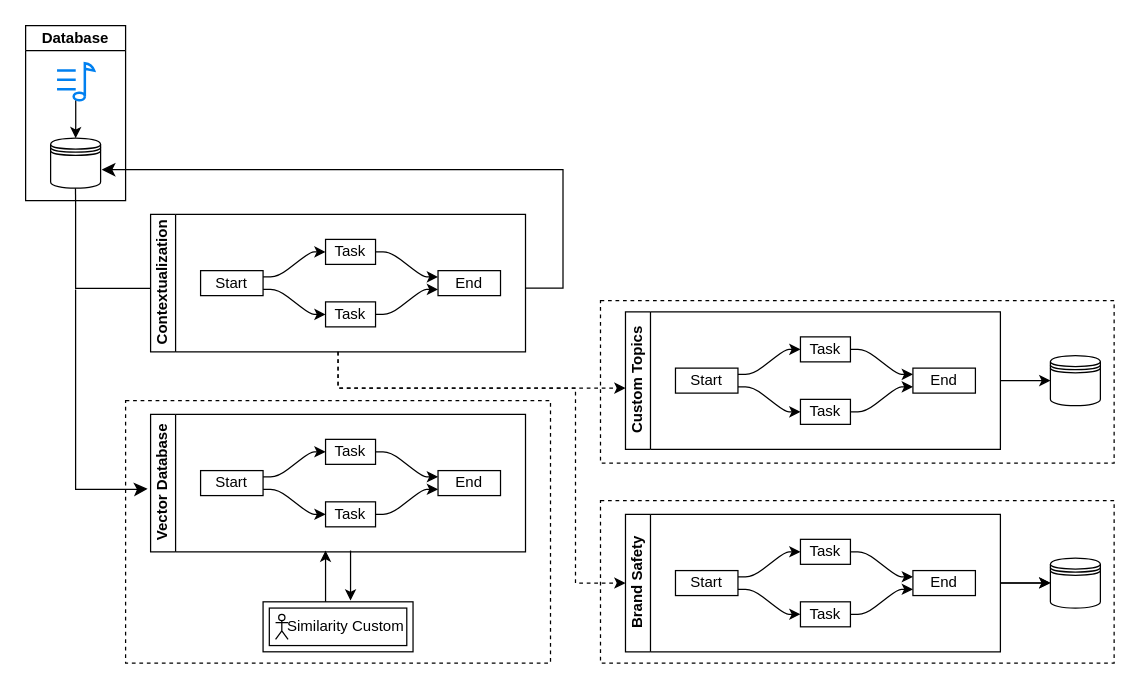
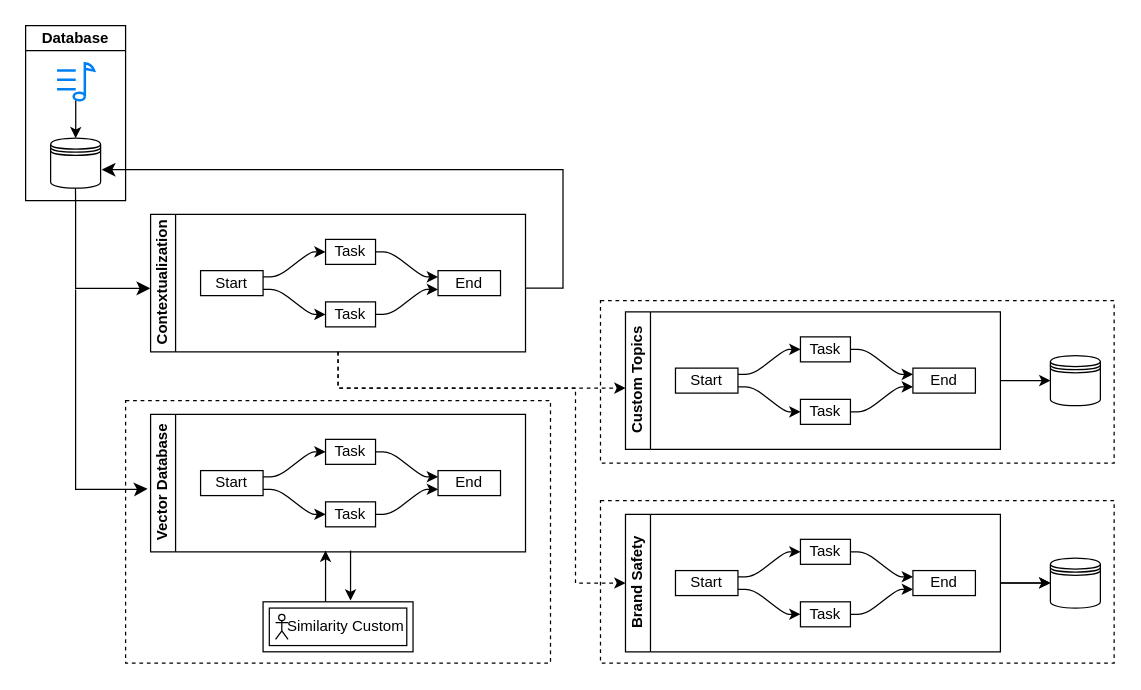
  <mxCell id="0" />
  <mxCell id="1" parent="0" />
  <mxCell id="2" value="" style="verticalLabelPosition=bottom;verticalAlign=top;html=1;shape=mxgraph.basic.rect;fillColor2=none;strokeWidth=1;size=20;indent=5;dashed=1;fillColor=none;" parent="1" vertex="1"><mxGeometry x="100" y="320" width="340" height="210" as="geometry" /></mxCell>
  <mxCell id="3" style="edgeStyle=orthogonalEdgeStyle;rounded=0;orthogonalLoop=1;jettySize=auto;html=1;exitX=0.5;exitY=1;exitDx=0;exitDy=0;dashed=1;" parent="1" source="5" target="30" edge="1"><mxGeometry relative="1" as="geometry"><mxPoint x="280" y="280" as="sourcePoint" /><Array as="points"><mxPoint x="270" y="310" /></Array></mxGeometry></mxCell>
  <mxCell id="4" style="edgeStyle=orthogonalEdgeStyle;rounded=0;orthogonalLoop=1;jettySize=auto;html=1;exitX=0.5;exitY=1;exitDx=0;exitDy=0;entryX=0;entryY=0.5;entryDx=0;entryDy=0;dashed=1;" parent="1" source="5" target="40" edge="1"><mxGeometry relative="1" as="geometry"><Array as="points"><mxPoint x="270" y="310" /><mxPoint x="460" y="310" /><mxPoint x="460" y="466" /></Array></mxGeometry></mxCell>
  <mxCell id="5" value="Contextualization" style="swimlane;html=1;startSize=20;horizontal=0;childLayout=flowLayout;flowOrientation=west;resizable=1;interRankCellSpacing=50;containerType=tree;fontSize=12;resizeWidth=1;resizeHeight=1;container=0;" parent="1" vertex="1"><mxGeometry x="120" y="171" width="300" height="110" as="geometry" /></mxCell>
  <mxCell id="6" value="Start" style="whiteSpace=wrap;html=1;" parent="5" vertex="1"><mxGeometry x="40" y="45" width="50" height="20" as="geometry" /></mxCell>
  <mxCell id="7" value="Task" style="whiteSpace=wrap;html=1;" parent="5" vertex="1"><mxGeometry x="140" y="70" width="40" height="20" as="geometry" /></mxCell>
  <mxCell id="8" value="" style="html=1;rounded=1;curved=0;sourcePerimeterSpacing=0;targetPerimeterSpacing=0;startSize=6;endSize=6;noEdgeStyle=1;orthogonal=1;" parent="5" source="6" target="7" edge="1"><mxGeometry relative="1" as="geometry"><Array as="points"><mxPoint x="102" y="60" /><mxPoint x="128" y="80" /></Array></mxGeometry></mxCell>
  <mxCell id="9" value="Task" style="whiteSpace=wrap;html=1;" parent="5" vertex="1"><mxGeometry x="140" y="20" width="40" height="20" as="geometry" /></mxCell>
  <mxCell id="10" value="" style="html=1;rounded=1;curved=0;sourcePerimeterSpacing=0;targetPerimeterSpacing=0;startSize=6;endSize=6;noEdgeStyle=1;orthogonal=1;" parent="5" source="6" target="9" edge="1"><mxGeometry relative="1" as="geometry"><Array as="points"><mxPoint x="102" y="50" /><mxPoint x="128" y="30" /></Array></mxGeometry></mxCell>
  <mxCell id="11" value="End" style="whiteSpace=wrap;html=1;" parent="5" vertex="1"><mxGeometry x="230" y="45" width="50" height="20" as="geometry" /></mxCell>
  <mxCell id="12" value="" style="html=1;rounded=1;curved=0;sourcePerimeterSpacing=0;targetPerimeterSpacing=0;startSize=6;endSize=6;noEdgeStyle=1;orthogonal=1;" parent="5" source="7" target="11" edge="1"><mxGeometry relative="1" as="geometry"><Array as="points"><mxPoint x="192" y="80" /><mxPoint x="218" y="60" /></Array></mxGeometry></mxCell>
  <mxCell id="13" value="" style="html=1;rounded=1;curved=0;sourcePerimeterSpacing=0;targetPerimeterSpacing=0;startSize=6;endSize=6;noEdgeStyle=1;orthogonal=1;" parent="5" source="9" target="11" edge="1"><mxGeometry relative="1" as="geometry"><Array as="points"><mxPoint x="192" y="30" /><mxPoint x="218" y="50" /></Array></mxGeometry></mxCell>
  <mxCell id="14" value="Vector Database" style="swimlane;html=1;startSize=20;horizontal=0;childLayout=flowLayout;flowOrientation=west;resizable=0;interRankCellSpacing=50;containerType=tree;fontSize=12;container=0;" parent="1" vertex="1"><mxGeometry x="120" y="331" width="300" height="110" as="geometry" /></mxCell>
  <mxCell id="15" value="Start" style="whiteSpace=wrap;html=1;" parent="14" vertex="1"><mxGeometry x="40" y="45" width="50" height="20" as="geometry" /></mxCell>
  <mxCell id="16" value="Task" style="whiteSpace=wrap;html=1;" parent="14" vertex="1"><mxGeometry x="140" y="20" width="40" height="20" as="geometry" /></mxCell>
  <mxCell id="17" value="" style="html=1;rounded=1;curved=0;sourcePerimeterSpacing=0;targetPerimeterSpacing=0;startSize=6;endSize=6;noEdgeStyle=1;orthogonal=1;" parent="14" source="15" target="16" edge="1"><mxGeometry relative="1" as="geometry"><Array as="points"><mxPoint x="102" y="50" /><mxPoint x="128" y="30" /></Array></mxGeometry></mxCell>
  <mxCell id="18" value="Task" style="whiteSpace=wrap;html=1;" parent="14" vertex="1"><mxGeometry x="140" y="70" width="40" height="20" as="geometry" /></mxCell>
  <mxCell id="19" value="" style="html=1;rounded=1;curved=0;sourcePerimeterSpacing=0;targetPerimeterSpacing=0;startSize=6;endSize=6;noEdgeStyle=1;orthogonal=1;" parent="14" source="15" target="18" edge="1"><mxGeometry relative="1" as="geometry"><Array as="points"><mxPoint x="102" y="60" /><mxPoint x="128" y="80" /></Array></mxGeometry></mxCell>
  <mxCell id="20" value="End" style="whiteSpace=wrap;html=1;" parent="14" vertex="1"><mxGeometry x="230" y="45" width="50" height="20" as="geometry" /></mxCell>
  <mxCell id="21" value="" style="html=1;rounded=1;curved=0;sourcePerimeterSpacing=0;targetPerimeterSpacing=0;startSize=6;endSize=6;noEdgeStyle=1;orthogonal=1;" parent="14" source="16" target="20" edge="1"><mxGeometry relative="1" as="geometry"><Array as="points"><mxPoint x="192" y="30" /><mxPoint x="218" y="50" /></Array></mxGeometry></mxCell>
  <mxCell id="22" value="" style="html=1;rounded=1;curved=0;sourcePerimeterSpacing=0;targetPerimeterSpacing=0;startSize=6;endSize=6;noEdgeStyle=1;orthogonal=1;" parent="14" source="18" target="20" edge="1"><mxGeometry relative="1" as="geometry"><Array as="points"><mxPoint x="192" y="80" /><mxPoint x="218" y="60" /></Array></mxGeometry></mxCell>
- <mxCell id="23" value="" style="edgeStyle=segmentEdgeStyle;endArrow=none;html=1;curved=0;rounded=0;endSize=8;startSize=8;entryX=-0.001;entryY=0.538;entryDx=0;entryDy=0;entryPerimeter=0;exitX=0.5;exitY=1;exitDx=0;exitDy=0;" parent="1" source="25" target="5" edge="1"><mxGeometry width="50" height="50" relative="1" as="geometry"><mxPoint x="60" y="170" as="sourcePoint" /><mxPoint x="100" y="211" as="targetPoint" /><Array as="points"><mxPoint x="60" y="230" /></Array></mxGeometry></mxCell>
+ <mxCell id="23" value="" style="edgeStyle=segmentEdgeStyle;endArrow=classic;html=1;curved=0;rounded=0;endSize=8;startSize=8;entryX=-0.001;entryY=0.538;entryDx=0;entryDy=0;entryPerimeter=0;exitX=0.5;exitY=1;exitDx=0;exitDy=0;" parent="1" source="25" target="5" edge="1"><mxGeometry width="50" height="50" relative="1" as="geometry"><mxPoint x="60" y="170" as="sourcePoint" /><mxPoint x="100" y="211" as="targetPoint" /><Array as="points"><mxPoint x="60" y="230" /></Array></mxGeometry></mxCell>
  <mxCell id="24" value="" style="edgeStyle=segmentEdgeStyle;endArrow=classic;html=1;curved=0;rounded=0;endSize=8;startSize=8;entryX=-0.008;entryY=0.542;entryDx=0;entryDy=0;entryPerimeter=0;" parent="1" target="14" edge="1"><mxGeometry width="50" height="50" relative="1" as="geometry"><mxPoint x="60" y="231" as="sourcePoint" /><mxPoint x="110" y="271" as="targetPoint" /><Array as="points"><mxPoint x="60" y="391" /><mxPoint x="110" y="391" /></Array></mxGeometry></mxCell>
  <mxCell id="25" value="Database" style="swimlane;whiteSpace=wrap;html=1;container=0;dropTarget=0;resizeWidth=1;resizeHeight=1;startSize=20;" parent="1" vertex="1"><mxGeometry x="20" y="20" width="80" height="140" as="geometry" /></mxCell>
  <mxCell id="26" value="" style="shape=datastore;whiteSpace=wrap;html=1;" parent="1" vertex="1"><mxGeometry x="40" y="110" width="40" height="40" as="geometry" /></mxCell>
  <mxCell id="27" value="" style="edgeStyle=orthogonalEdgeStyle;rounded=0;orthogonalLoop=1;jettySize=auto;html=1;" parent="1" source="28" target="26" edge="1"><mxGeometry relative="1" as="geometry" /></mxCell>
  <mxCell id="28" value="" style="html=1;verticalLabelPosition=bottom;align=center;labelBackgroundColor=#ffffff;verticalAlign=top;strokeWidth=2;strokeColor=#0080F0;shadow=0;dashed=0;shape=mxgraph.ios7.icons.note;pointerEvents=1" parent="1" vertex="1"><mxGeometry x="45.15" y="50" width="29.7" height="29.7" as="geometry" /></mxCell>
  <mxCell id="29" value="" style="endArrow=none;html=1;rounded=0;" parent="1" edge="1"><mxGeometry width="50" height="50" relative="1" as="geometry"><mxPoint x="60" y="160" as="sourcePoint" /><mxPoint x="59.88" y="150" as="targetPoint" /></mxGeometry></mxCell>
  <mxCell id="30" value="Custom Topics" style="swimlane;html=1;startSize=20;horizontal=0;childLayout=flowLayout;flowOrientation=west;resizable=1;interRankCellSpacing=50;containerType=tree;fontSize=12;resizeWidth=1;resizeHeight=1;container=0;" parent="1" vertex="1"><mxGeometry x="500" y="249" width="300" height="110" as="geometry" /></mxCell>
  <mxCell id="31" value="Start" style="whiteSpace=wrap;html=1;" parent="30" vertex="1"><mxGeometry x="40" y="45" width="50" height="20" as="geometry" /></mxCell>
  <mxCell id="32" value="Task" style="whiteSpace=wrap;html=1;" parent="30" vertex="1"><mxGeometry x="140" y="20" width="40" height="20" as="geometry" /></mxCell>
  <mxCell id="33" value="" style="html=1;rounded=1;curved=0;sourcePerimeterSpacing=0;targetPerimeterSpacing=0;startSize=6;endSize=6;noEdgeStyle=1;orthogonal=1;" parent="30" source="31" target="32" edge="1"><mxGeometry relative="1" as="geometry"><Array as="points"><mxPoint x="102" y="50" /><mxPoint x="128" y="30" /></Array></mxGeometry></mxCell>
  <mxCell id="34" value="Task" style="whiteSpace=wrap;html=1;" parent="30" vertex="1"><mxGeometry x="140" y="70" width="40" height="20" as="geometry" /></mxCell>
  <mxCell id="35" value="" style="html=1;rounded=1;curved=0;sourcePerimeterSpacing=0;targetPerimeterSpacing=0;startSize=6;endSize=6;noEdgeStyle=1;orthogonal=1;" parent="30" source="31" target="34" edge="1"><mxGeometry relative="1" as="geometry"><Array as="points"><mxPoint x="102" y="60" /><mxPoint x="128" y="80" /></Array></mxGeometry></mxCell>
  <mxCell id="36" value="End" style="whiteSpace=wrap;html=1;" parent="30" vertex="1"><mxGeometry x="230" y="45" width="50" height="20" as="geometry" /></mxCell>
  <mxCell id="37" value="" style="html=1;rounded=1;curved=0;sourcePerimeterSpacing=0;targetPerimeterSpacing=0;startSize=6;endSize=6;noEdgeStyle=1;orthogonal=1;" parent="30" source="32" target="36" edge="1"><mxGeometry relative="1" as="geometry"><Array as="points"><mxPoint x="192" y="30" /><mxPoint x="218" y="50" /></Array></mxGeometry></mxCell>
  <mxCell id="38" value="" style="html=1;rounded=1;curved=0;sourcePerimeterSpacing=0;targetPerimeterSpacing=0;startSize=6;endSize=6;noEdgeStyle=1;orthogonal=1;" parent="30" source="34" target="36" edge="1"><mxGeometry relative="1" as="geometry"><Array as="points"><mxPoint x="192" y="80" /><mxPoint x="218" y="60" /></Array></mxGeometry></mxCell>
  <mxCell id="39" value="" style="edgeStyle=orthogonalEdgeStyle;rounded=0;orthogonalLoop=1;jettySize=auto;html=1;" parent="1" source="40" target="51" edge="1"><mxGeometry relative="1" as="geometry" /></mxCell>
  <mxCell id="40" value="Brand Safety" style="swimlane;html=1;startSize=20;horizontal=0;childLayout=flowLayout;flowOrientation=west;resizable=1;interRankCellSpacing=50;containerType=tree;fontSize=12;resizeWidth=1;resizeHeight=1;container=0;" parent="1" vertex="1"><mxGeometry x="500" y="411" width="300" height="110" as="geometry" /></mxCell>
  <mxCell id="41" value="Start" style="whiteSpace=wrap;html=1;" parent="40" vertex="1"><mxGeometry x="40" y="45" width="50" height="20" as="geometry" /></mxCell>
  <mxCell id="42" value="Task" style="whiteSpace=wrap;html=1;" parent="40" vertex="1"><mxGeometry x="140" y="20" width="40" height="20" as="geometry" /></mxCell>
  <mxCell id="43" value="" style="html=1;rounded=1;curved=0;sourcePerimeterSpacing=0;targetPerimeterSpacing=0;startSize=6;endSize=6;noEdgeStyle=1;orthogonal=1;" parent="40" source="41" target="42" edge="1"><mxGeometry relative="1" as="geometry"><Array as="points"><mxPoint x="102" y="50" /><mxPoint x="128" y="30" /></Array></mxGeometry></mxCell>
  <mxCell id="44" value="Task" style="whiteSpace=wrap;html=1;" parent="40" vertex="1"><mxGeometry x="140" y="70" width="40" height="20" as="geometry" /></mxCell>
  <mxCell id="45" value="" style="html=1;rounded=1;curved=0;sourcePerimeterSpacing=0;targetPerimeterSpacing=0;startSize=6;endSize=6;noEdgeStyle=1;orthogonal=1;" parent="40" source="41" target="44" edge="1"><mxGeometry relative="1" as="geometry"><Array as="points"><mxPoint x="102" y="60" /><mxPoint x="128" y="80" /></Array></mxGeometry></mxCell>
  <mxCell id="46" value="End" style="whiteSpace=wrap;html=1;" parent="40" vertex="1"><mxGeometry x="230" y="45" width="50" height="20" as="geometry" /></mxCell>
  <mxCell id="47" value="" style="html=1;rounded=1;curved=0;sourcePerimeterSpacing=0;targetPerimeterSpacing=0;startSize=6;endSize=6;noEdgeStyle=1;orthogonal=1;" parent="40" source="42" target="46" edge="1"><mxGeometry relative="1" as="geometry"><Array as="points"><mxPoint x="192" y="30" /><mxPoint x="218" y="50" /></Array></mxGeometry></mxCell>
  <mxCell id="48" value="" style="html=1;rounded=1;curved=0;sourcePerimeterSpacing=0;targetPerimeterSpacing=0;startSize=6;endSize=6;noEdgeStyle=1;orthogonal=1;" parent="40" source="44" target="46" edge="1"><mxGeometry relative="1" as="geometry"><Array as="points"><mxPoint x="192" y="80" /><mxPoint x="218" y="60" /></Array></mxGeometry></mxCell>
  <mxCell id="49" value="" style="edgeStyle=elbowEdgeStyle;elbow=horizontal;endArrow=classic;html=1;curved=0;rounded=0;endSize=8;startSize=8;entryX=1.023;entryY=0.63;entryDx=0;entryDy=0;entryPerimeter=0;" parent="1" target="26" edge="1"><mxGeometry width="50" height="50" relative="1" as="geometry"><mxPoint x="420" y="230" as="sourcePoint" /><mxPoint x="470" y="180" as="targetPoint" /><Array as="points"><mxPoint x="450" y="180" /></Array></mxGeometry></mxCell>
  <mxCell id="50" value="" style="shape=datastore;whiteSpace=wrap;html=1;" parent="1" vertex="1"><mxGeometry x="840" y="284" width="40" height="40" as="geometry" /></mxCell>
  <mxCell id="51" value="" style="shape=datastore;whiteSpace=wrap;html=1;" parent="1" vertex="1"><mxGeometry x="840" y="446" width="40" height="40" as="geometry" /></mxCell>
  <mxCell id="52" value="" style="endArrow=classic;html=1;rounded=0;exitX=1;exitY=0.5;exitDx=0;exitDy=0;entryX=0;entryY=0.5;entryDx=0;entryDy=0;" parent="1" source="30" target="50" edge="1"><mxGeometry width="50" height="50" relative="1" as="geometry"><mxPoint x="820" y="390" as="sourcePoint" /><mxPoint x="870" y="340" as="targetPoint" /></mxGeometry></mxCell>
  <mxCell id="53" value="" style="endArrow=classic;html=1;rounded=0;exitX=1;exitY=0.5;exitDx=0;exitDy=0;entryX=0;entryY=0.5;entryDx=0;entryDy=0;" parent="1" edge="1"><mxGeometry width="50" height="50" relative="1" as="geometry"><mxPoint x="800" y="465.76" as="sourcePoint" /><mxPoint x="840" y="465.76" as="targetPoint" /></mxGeometry></mxCell>
  <mxCell id="54" value="Similarity Custom" style="shape=ext;margin=3;double=1;whiteSpace=wrap;html=1;align=right;" parent="1" vertex="1"><mxGeometry x="210" y="481" width="120" height="40" as="geometry" /></mxCell>
  <mxCell id="55" value="" style="endArrow=classic;html=1;rounded=0;" parent="1" edge="1"><mxGeometry width="50" height="50" relative="1" as="geometry"><mxPoint x="260" y="481" as="sourcePoint" /><mxPoint x="260" y="440" as="targetPoint" /></mxGeometry></mxCell>
  <mxCell id="56" value="" style="endArrow=classic;html=1;rounded=0;" parent="1" edge="1"><mxGeometry width="50" height="50" relative="1" as="geometry"><mxPoint x="280" y="440" as="sourcePoint" /><mxPoint x="280" y="480" as="targetPoint" /></mxGeometry></mxCell>
  <mxCell id="57" value="" style="shape=umlActor;verticalLabelPosition=bottom;verticalAlign=top;html=1;outlineConnect=0;" parent="1" vertex="1"><mxGeometry x="220" y="491" width="10" height="20" as="geometry" /></mxCell>
  <mxCell id="58" value="" style="verticalLabelPosition=bottom;verticalAlign=top;html=1;shape=mxgraph.basic.rect;fillColor2=none;strokeWidth=1;size=20;indent=5;dashed=1;fillColor=none;" parent="1" vertex="1"><mxGeometry x="480" y="240" width="411" height="130" as="geometry" /></mxCell>
  <mxCell id="59" value="" style="verticalLabelPosition=bottom;verticalAlign=top;html=1;shape=mxgraph.basic.rect;fillColor2=none;strokeWidth=1;size=20;indent=5;dashed=1;fillColor=none;" parent="1" vertex="1"><mxGeometry x="480" y="400" width="411" height="130" as="geometry" /></mxCell>
